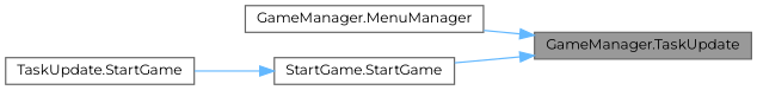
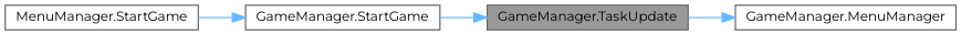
  digraph {
    fontname=Montserrat
    rankdir=RL
    node [color=grey40 fillcolor=white fontname=Montserrat fontsize=10 shape=box style=filled]
    edge [color=steelblue1 dir=back fontname=Montserrat fontsize=10 labelfontname=Helvetica labelfontsize=10 style=solid]
    n1 [color=gray40 fillcolor=grey60 fontcolor=black height=0.2 label="GameManager.TaskUpdate" width=0.4]
    n2 [height=0.2 label="GameManager.MenuManager" width=0.4]
-   n3 [height=0.2 label="StartGame.StartGame" width=0.4]
-   n4 [height=0.2 label="TaskUpdate.StartGame" width=0.4]
-   n1 -> n2
+   n3 [height=0.2 label="GameManager.StartGame" width=0.4]
+   n4 [height=0.2 label="MenuManager.StartGame" width=0.4]
+   n2 -> n1
    n1 -> n3
    n3 -> n4
  }
